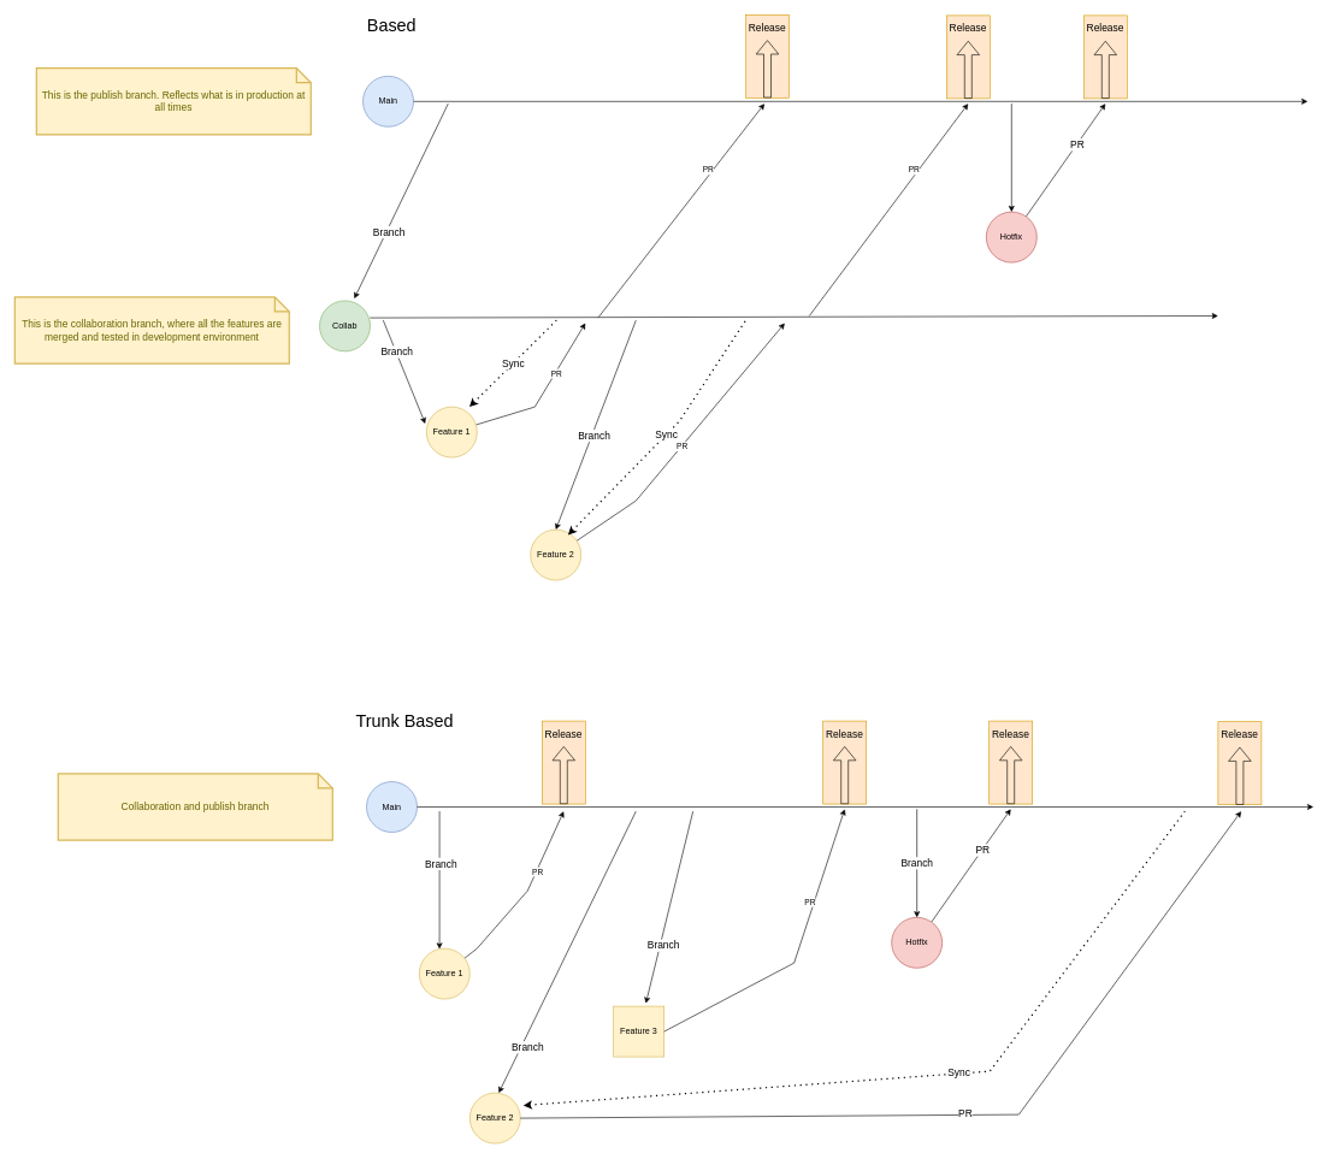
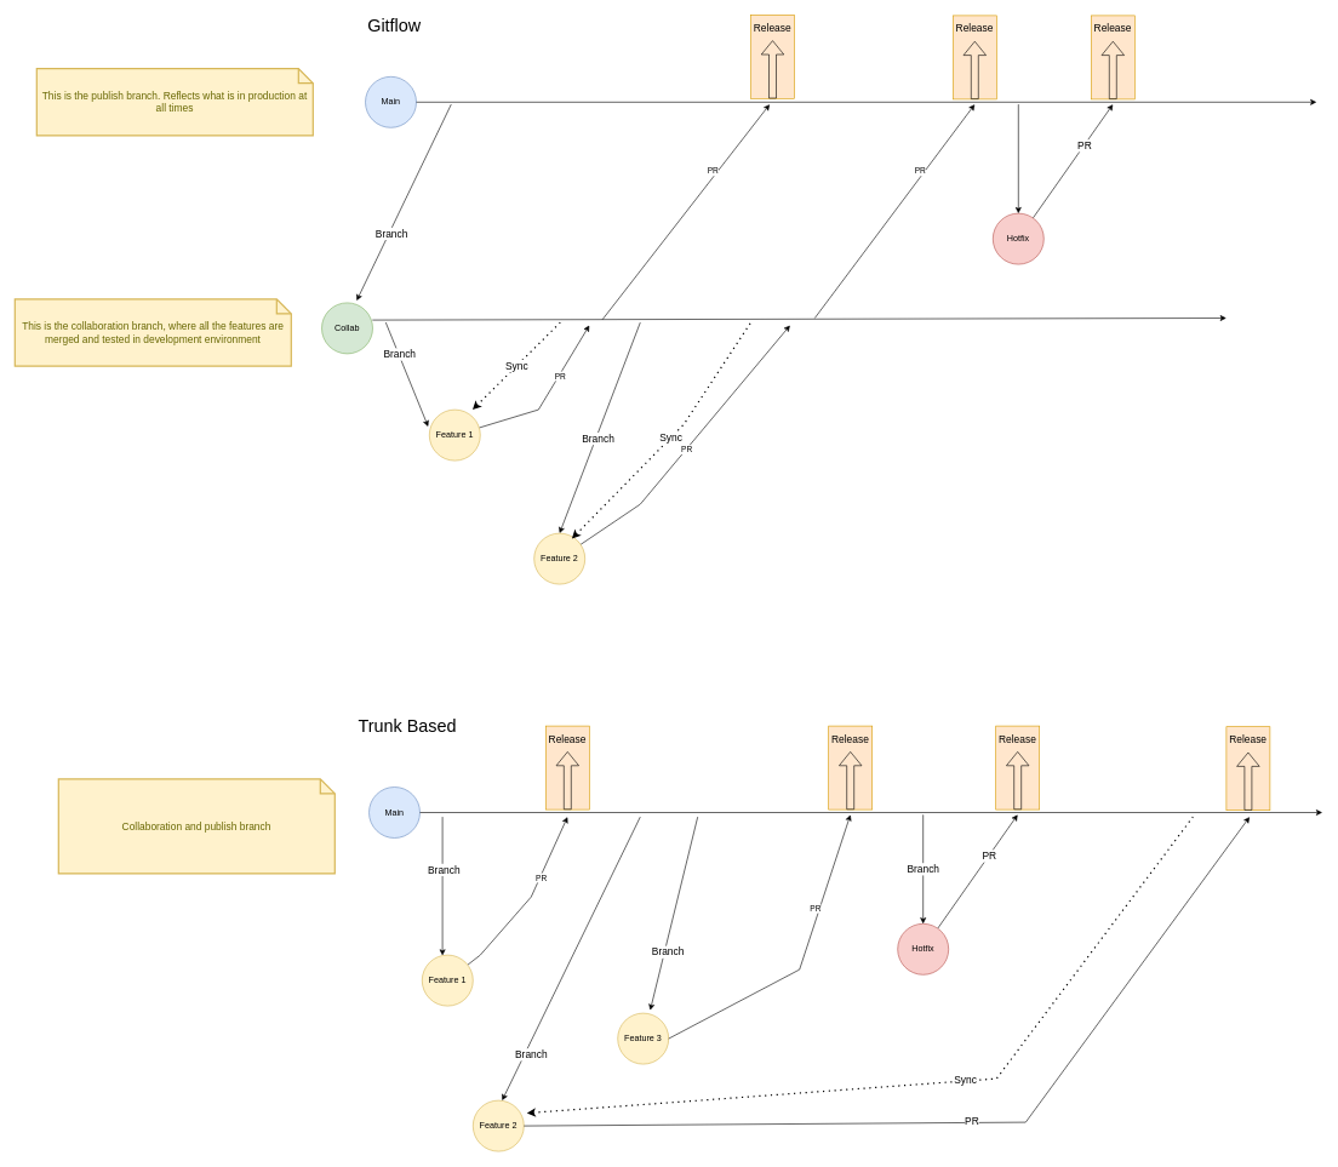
  <mxCell id="0" />
  <mxCell id="1" parent="0" />
  <mxCell id="2" value="Main" style="ellipse;whiteSpace=wrap;html=1;aspect=fixed;fillColor=#dae8fc;strokeColor=#6c8ebf;" vertex="1" parent="1"><mxGeometry x="502" y="105" width="70" height="70" as="geometry" /></mxCell>
  <mxCell id="3" style="edgeStyle=none;rounded=0;orthogonalLoop=1;jettySize=auto;html=1;endArrow=classic;endFill=1;entryX=0.5;entryY=0;entryDx=0;entryDy=0;" edge="1" parent="1" target="10"><mxGeometry relative="1" as="geometry"><mxPoint x="880" y="443" as="sourcePoint" /><mxPoint x="717" y="567" as="targetPoint" /></mxGeometry></mxCell>
  <mxCell id="4" value="Branch" style="edgeLabel;html=1;align=center;verticalAlign=middle;resizable=0;points=[];fontSize=14;" connectable="0" vertex="1" parent="3"><mxGeometry x="0.098" y="2" relative="1" as="geometry"><mxPoint as="offset" /></mxGeometry></mxCell>
  <mxCell id="5" style="edgeStyle=none;rounded=0;orthogonalLoop=1;jettySize=auto;html=1;entryX=-0.024;entryY=0.333;entryDx=0;entryDy=0;endArrow=classic;endFill=1;entryPerimeter=0;" edge="1" parent="1" target="13"><mxGeometry relative="1" as="geometry"><mxPoint x="530" y="443" as="sourcePoint" /></mxGeometry></mxCell>
  <mxCell id="6" value="Branch" style="edgeLabel;html=1;align=center;verticalAlign=middle;resizable=0;points=[];fontSize=14;" connectable="0" vertex="1" parent="5"><mxGeometry x="-0.391" y="1" relative="1" as="geometry"><mxPoint as="offset" /></mxGeometry></mxCell>
  <mxCell id="7" value="Collab" style="ellipse;whiteSpace=wrap;html=1;aspect=fixed;fillColor=#d5e8d4;strokeColor=#82b366;" vertex="1" parent="1"><mxGeometry x="442" y="416" width="70" height="70" as="geometry" /></mxCell>
  <mxCell id="8" style="edgeStyle=none;rounded=0;orthogonalLoop=1;jettySize=auto;html=1;endArrow=classic;endFill=1;" edge="1" parent="1" source="10"><mxGeometry relative="1" as="geometry"><mxPoint x="1086" y="447" as="targetPoint" /><Array as="points"><mxPoint x="880" y="693" /></Array></mxGeometry></mxCell>
  <mxCell id="9" value="PR" style="edgeLabel;html=1;align=center;verticalAlign=middle;resizable=0;points=[];" connectable="0" vertex="1" parent="8"><mxGeometry x="-0.058" relative="1" as="geometry"><mxPoint as="offset" /></mxGeometry></mxCell>
  <mxCell id="10" value="Feature 2" style="ellipse;whiteSpace=wrap;html=1;aspect=fixed;fillColor=#fff2cc;strokeColor=#d6b656;" vertex="1" parent="1"><mxGeometry x="734" y="733" width="70" height="70" as="geometry" /></mxCell>
  <mxCell id="11" style="edgeStyle=none;rounded=0;orthogonalLoop=1;jettySize=auto;html=1;endArrow=classic;endFill=1;" edge="1" parent="1" source="13"><mxGeometry relative="1" as="geometry"><mxPoint x="810" y="447" as="targetPoint" /><Array as="points"><mxPoint x="740" y="563" /></Array></mxGeometry></mxCell>
  <mxCell id="12" value="PR" style="edgeLabel;html=1;align=center;verticalAlign=middle;resizable=0;points=[];" connectable="0" vertex="1" parent="11"><mxGeometry x="0.27" y="-1" relative="1" as="geometry"><mxPoint as="offset" /></mxGeometry></mxCell>
  <mxCell id="13" value="Feature 1" style="ellipse;whiteSpace=wrap;html=1;aspect=fixed;fillColor=#fff2cc;strokeColor=#d6b656;" vertex="1" parent="1"><mxGeometry x="590" y="563" width="70" height="70" as="geometry" /></mxCell>
  <mxCell id="14" value="" style="endArrow=classic;html=1;rounded=0;exitX=0.981;exitY=0.324;exitDx=0;exitDy=0;exitPerimeter=0;" edge="1" parent="1"><mxGeometry width="50" height="50" relative="1" as="geometry"><mxPoint x="511.67" y="439.68" as="sourcePoint" /><mxPoint x="1686" y="437" as="targetPoint" /></mxGeometry></mxCell>
  <mxCell id="15" value="" style="endArrow=classic;html=1;rounded=0;" edge="1" parent="1" source="2"><mxGeometry width="50" height="50" relative="1" as="geometry"><mxPoint x="712.66" y="139.5" as="sourcePoint" /><mxPoint x="1810" y="140" as="targetPoint" /></mxGeometry></mxCell>
  <mxCell id="16" value="" style="endArrow=classic;html=1;rounded=0;" edge="1" parent="1"><mxGeometry width="50" height="50" relative="1" as="geometry"><mxPoint x="828" y="439" as="sourcePoint" /><mxPoint x="1058" y="143" as="targetPoint" /></mxGeometry></mxCell>
  <mxCell id="17" value="PR" style="edgeLabel;html=1;align=center;verticalAlign=middle;resizable=0;points=[];" connectable="0" vertex="1" parent="16"><mxGeometry x="0.356" y="6" relative="1" as="geometry"><mxPoint as="offset" /></mxGeometry></mxCell>
  <mxCell id="18" value="" style="endArrow=classic;html=1;rounded=0;" edge="1" parent="1"><mxGeometry width="50" height="50" relative="1" as="geometry"><mxPoint x="1120" y="437" as="sourcePoint" /><mxPoint x="1340" y="143" as="targetPoint" /></mxGeometry></mxCell>
  <mxCell id="19" value="PR" style="edgeLabel;html=1;align=center;verticalAlign=middle;resizable=0;points=[];" connectable="0" vertex="1" parent="18"><mxGeometry x="0.356" y="6" relative="1" as="geometry"><mxPoint as="offset" /></mxGeometry></mxCell>
- <mxCell id="20" value="&lt;font style=&quot;font-size: 24px&quot;&gt;Based&lt;br&gt;&lt;/font&gt;" style="text;html=1;strokeColor=none;fillColor=none;align=center;verticalAlign=middle;whiteSpace=wrap;rounded=0;" vertex="1" parent="1"><mxGeometry x="512" y="20" width="60" height="30" as="geometry" /></mxCell>
+ <mxCell id="20" value="&lt;font style=&quot;font-size: 24px&quot;&gt;Gitflow&lt;br&gt;&lt;/font&gt;" style="text;html=1;strokeColor=none;fillColor=none;align=center;verticalAlign=middle;whiteSpace=wrap;rounded=0;" vertex="1" parent="1"><mxGeometry x="512" y="20" width="60" height="30" as="geometry" /></mxCell>
  <mxCell id="21" value="" style="group;fillColor=#ffe6cc;strokeColor=#d79b00;" connectable="0" vertex="1" parent="1"><mxGeometry x="1032" y="20" width="60" height="115" as="geometry" /></mxCell>
  <mxCell id="22" value="" style="shape=flexArrow;endArrow=classic;html=1;rounded=0;fontSize=24;" edge="1" parent="21"><mxGeometry width="50" height="50" relative="1" as="geometry"><mxPoint x="30" y="115" as="sourcePoint" /><mxPoint x="30" y="35" as="targetPoint" /></mxGeometry></mxCell>
  <mxCell id="23" value="&lt;font style=&quot;font-size: 14px&quot;&gt;Release&lt;/font&gt;" style="text;html=1;strokeColor=none;fillColor=none;align=center;verticalAlign=middle;whiteSpace=wrap;rounded=0;fontSize=24;" vertex="1" parent="21"><mxGeometry width="60" height="30" as="geometry" /></mxCell>
  <mxCell id="24" value="" style="group;fillColor=#ffe6cc;strokeColor=#d79b00;" connectable="0" vertex="1" parent="1"><mxGeometry x="1310" y="21" width="60" height="115" as="geometry" /></mxCell>
  <mxCell id="25" value="" style="shape=flexArrow;endArrow=classic;html=1;rounded=0;fontSize=24;" edge="1" parent="24"><mxGeometry width="50" height="50" relative="1" as="geometry"><mxPoint x="30" y="115" as="sourcePoint" /><mxPoint x="30" y="35" as="targetPoint" /></mxGeometry></mxCell>
  <mxCell id="26" value="&lt;font style=&quot;font-size: 14px&quot;&gt;Release&lt;/font&gt;" style="text;html=1;strokeColor=none;fillColor=none;align=center;verticalAlign=middle;whiteSpace=wrap;rounded=0;fontSize=24;" vertex="1" parent="24"><mxGeometry width="60" height="30" as="geometry" /></mxCell>
  <mxCell id="27" style="edgeStyle=none;rounded=0;orthogonalLoop=1;jettySize=auto;html=1;fontSize=14;endArrow=classic;endFill=1;" edge="1" parent="1" source="29"><mxGeometry relative="1" as="geometry"><mxPoint x="1530" y="143" as="targetPoint" /></mxGeometry></mxCell>
  <mxCell id="28" value="PR" style="edgeLabel;html=1;align=center;verticalAlign=middle;resizable=0;points=[];fontSize=14;" connectable="0" vertex="1" parent="27"><mxGeometry x="0.278" relative="1" as="geometry"><mxPoint as="offset" /></mxGeometry></mxCell>
  <mxCell id="29" value="Hotfix" style="ellipse;whiteSpace=wrap;html=1;aspect=fixed;fillColor=#f8cecc;strokeColor=#b85450;" vertex="1" parent="1"><mxGeometry x="1365" y="293" width="70" height="70" as="geometry" /></mxCell>
  <mxCell id="30" value="" style="endArrow=classic;html=1;rounded=0;fontSize=14;entryX=0.5;entryY=0;entryDx=0;entryDy=0;" edge="1" parent="1" target="29"><mxGeometry width="50" height="50" relative="1" as="geometry"><mxPoint x="1400" y="143" as="sourcePoint" /><mxPoint x="1460" y="223" as="targetPoint" /></mxGeometry></mxCell>
  <mxCell id="31" value="" style="group;fillColor=#ffe6cc;strokeColor=#d79b00;" connectable="0" vertex="1" parent="1"><mxGeometry x="1500" y="21" width="60" height="115" as="geometry" /></mxCell>
  <mxCell id="32" value="" style="shape=flexArrow;endArrow=classic;html=1;rounded=0;fontSize=24;" edge="1" parent="31"><mxGeometry width="50" height="50" relative="1" as="geometry"><mxPoint x="30" y="115" as="sourcePoint" /><mxPoint x="30" y="35" as="targetPoint" /></mxGeometry></mxCell>
  <mxCell id="33" value="&lt;font style=&quot;font-size: 14px&quot;&gt;Release&lt;/font&gt;" style="text;html=1;strokeColor=none;fillColor=none;align=center;verticalAlign=middle;whiteSpace=wrap;rounded=0;fontSize=24;" vertex="1" parent="31"><mxGeometry width="60" height="30" as="geometry" /></mxCell>
  <mxCell id="34" value="Main" style="ellipse;whiteSpace=wrap;html=1;aspect=fixed;fillColor=#dae8fc;strokeColor=#6c8ebf;" vertex="1" parent="1"><mxGeometry x="507" y="1082" width="70" height="70" as="geometry" /></mxCell>
- <mxCell id="35" value="Feature 3" style="whiteSpace=wrap;html=1;aspect=fixed;fillColor=#fff2cc;strokeColor=#d6b656;rounded=0;" vertex="1" parent="1"><mxGeometry x="849" y="1393" width="70" height="70" as="geometry" /></mxCell>
+ <mxCell id="35" value="Feature 3" style="ellipse;whiteSpace=wrap;html=1;aspect=fixed;fillColor=#fff2cc;strokeColor=#d6b656;" vertex="1" parent="1"><mxGeometry x="849" y="1393" width="70" height="70" as="geometry" /></mxCell>
  <mxCell id="36" style="edgeStyle=none;rounded=0;orthogonalLoop=1;jettySize=auto;html=1;endArrow=classic;endFill=1;" edge="1" parent="1" source="38"><mxGeometry relative="1" as="geometry"><mxPoint x="780" y="1123" as="targetPoint" /><Array as="points"><mxPoint x="660" y="1313" /><mxPoint x="730" y="1233" /></Array><mxPoint x="737.563" y="1405.567" as="sourcePoint" /></mxGeometry></mxCell>
  <mxCell id="37" value="PR" style="edgeLabel;html=1;align=center;verticalAlign=middle;resizable=0;points=[];" connectable="0" vertex="1" parent="36"><mxGeometry x="0.27" y="-1" relative="1" as="geometry"><mxPoint as="offset" /></mxGeometry></mxCell>
  <mxCell id="38" value="Feature 1" style="ellipse;whiteSpace=wrap;html=1;aspect=fixed;fillColor=#fff2cc;strokeColor=#d6b656;" vertex="1" parent="1"><mxGeometry x="580" y="1313" width="70" height="70" as="geometry" /></mxCell>
  <mxCell id="39" value="" style="endArrow=classic;html=1;rounded=0;exitX=1;exitY=0.5;exitDx=0;exitDy=0;" edge="1" parent="1" source="34"><mxGeometry width="50" height="50" relative="1" as="geometry"><mxPoint x="720.66" y="1116.5" as="sourcePoint" /><mxPoint x="1818" y="1117" as="targetPoint" /></mxGeometry></mxCell>
  <mxCell id="40" value="" style="endArrow=classic;html=1;rounded=0;exitX=1;exitY=0.5;exitDx=0;exitDy=0;" edge="1" parent="1" source="35"><mxGeometry width="50" height="50" relative="1" as="geometry"><mxPoint x="997" y="1416" as="sourcePoint" /><mxPoint x="1169" y="1120" as="targetPoint" /><Array as="points"><mxPoint x="1099" y="1333" /></Array></mxGeometry></mxCell>
  <mxCell id="41" value="PR" style="edgeLabel;html=1;align=center;verticalAlign=middle;resizable=0;points=[];" connectable="0" vertex="1" parent="40"><mxGeometry x="0.356" y="6" relative="1" as="geometry"><mxPoint as="offset" /></mxGeometry></mxCell>
  <mxCell id="42" value="&lt;font style=&quot;font-size: 24px&quot;&gt;Trunk Based&lt;br&gt;&lt;/font&gt;" style="text;html=1;strokeColor=none;fillColor=none;align=center;verticalAlign=middle;whiteSpace=wrap;rounded=0;" vertex="1" parent="1"><mxGeometry x="490" y="983" width="140" height="30" as="geometry" /></mxCell>
  <mxCell id="43" value="" style="group;fillColor=#ffe6cc;strokeColor=#d79b00;" connectable="0" vertex="1" parent="1"><mxGeometry x="750" y="998" width="60" height="115" as="geometry" /></mxCell>
  <mxCell id="44" value="" style="shape=flexArrow;endArrow=classic;html=1;rounded=0;fontSize=24;" edge="1" parent="43"><mxGeometry width="50" height="50" relative="1" as="geometry"><mxPoint x="30" y="115" as="sourcePoint" /><mxPoint x="30" y="35" as="targetPoint" /></mxGeometry></mxCell>
  <mxCell id="45" value="&lt;font style=&quot;font-size: 14px&quot;&gt;Release&lt;/font&gt;" style="text;html=1;strokeColor=none;fillColor=none;align=center;verticalAlign=middle;whiteSpace=wrap;rounded=0;fontSize=24;" vertex="1" parent="43"><mxGeometry width="60" height="30" as="geometry" /></mxCell>
  <mxCell id="46" value="" style="group;fillColor=#ffe6cc;strokeColor=#d79b00;" connectable="0" vertex="1" parent="1"><mxGeometry x="1139" y="998" width="60" height="115" as="geometry" /></mxCell>
  <mxCell id="47" value="" style="shape=flexArrow;endArrow=classic;html=1;rounded=0;fontSize=24;" edge="1" parent="46"><mxGeometry width="50" height="50" relative="1" as="geometry"><mxPoint x="30" y="115" as="sourcePoint" /><mxPoint x="30" y="35" as="targetPoint" /></mxGeometry></mxCell>
  <mxCell id="48" value="&lt;font style=&quot;font-size: 14px&quot;&gt;Release&lt;/font&gt;" style="text;html=1;strokeColor=none;fillColor=none;align=center;verticalAlign=middle;whiteSpace=wrap;rounded=0;fontSize=24;" vertex="1" parent="46"><mxGeometry width="60" height="30" as="geometry" /></mxCell>
  <mxCell id="49" style="edgeStyle=none;rounded=0;orthogonalLoop=1;jettySize=auto;html=1;fontSize=14;endArrow=classic;endFill=1;" edge="1" parent="1" source="51"><mxGeometry relative="1" as="geometry"><mxPoint x="1399" y="1120" as="targetPoint" /></mxGeometry></mxCell>
  <mxCell id="50" value="PR" style="edgeLabel;html=1;align=center;verticalAlign=middle;resizable=0;points=[];fontSize=14;" connectable="0" vertex="1" parent="49"><mxGeometry x="0.278" relative="1" as="geometry"><mxPoint as="offset" /></mxGeometry></mxCell>
  <mxCell id="51" value="Hotfix" style="ellipse;whiteSpace=wrap;html=1;aspect=fixed;fillColor=#f8cecc;strokeColor=#b85450;" vertex="1" parent="1"><mxGeometry x="1234" y="1270" width="70" height="70" as="geometry" /></mxCell>
  <mxCell id="52" value="Branch" style="endArrow=classic;html=1;rounded=0;fontSize=14;entryX=0.5;entryY=0;entryDx=0;entryDy=0;" edge="1" parent="1" target="51"><mxGeometry width="50" height="50" relative="1" as="geometry"><mxPoint x="1269" y="1120" as="sourcePoint" /><mxPoint x="1329" y="1200" as="targetPoint" /></mxGeometry></mxCell>
  <mxCell id="53" value="" style="group;fillColor=#ffe6cc;strokeColor=#d79b00;" connectable="0" vertex="1" parent="1"><mxGeometry x="1369" y="998" width="60" height="115" as="geometry" /></mxCell>
  <mxCell id="54" value="" style="shape=flexArrow;endArrow=classic;html=1;rounded=0;fontSize=24;" edge="1" parent="53"><mxGeometry width="50" height="50" relative="1" as="geometry"><mxPoint x="30" y="115" as="sourcePoint" /><mxPoint x="30" y="35" as="targetPoint" /></mxGeometry></mxCell>
  <mxCell id="55" value="&lt;font style=&quot;font-size: 14px&quot;&gt;Release&lt;/font&gt;" style="text;html=1;strokeColor=none;fillColor=none;align=center;verticalAlign=middle;whiteSpace=wrap;rounded=0;fontSize=24;" vertex="1" parent="53"><mxGeometry width="60" height="30" as="geometry" /></mxCell>
  <mxCell id="56" value="" style="endArrow=classic;html=1;rounded=0;fontSize=14;" edge="1" parent="1"><mxGeometry width="50" height="50" relative="1" as="geometry"><mxPoint x="620" y="143" as="sourcePoint" /><mxPoint x="490" y="413" as="targetPoint" /></mxGeometry></mxCell>
  <mxCell id="57" value="Branch" style="edgeLabel;html=1;align=center;verticalAlign=middle;resizable=0;points=[];fontSize=14;" connectable="0" vertex="1" parent="56"><mxGeometry x="0.308" y="3" relative="1" as="geometry"><mxPoint as="offset" /></mxGeometry></mxCell>
  <mxCell id="58" value="" style="endArrow=classic;html=1;rounded=0;fontSize=14;entryX=0.4;entryY=0.01;entryDx=0;entryDy=0;entryPerimeter=0;" edge="1" parent="1" target="38"><mxGeometry width="50" height="50" relative="1" as="geometry"><mxPoint x="608" y="1123" as="sourcePoint" /><mxPoint x="610" y="1303" as="targetPoint" /></mxGeometry></mxCell>
  <mxCell id="59" value="Branch" style="edgeLabel;html=1;align=center;verticalAlign=middle;resizable=0;points=[];fontSize=14;" connectable="0" vertex="1" parent="58"><mxGeometry x="-0.248" y="1" relative="1" as="geometry"><mxPoint as="offset" /></mxGeometry></mxCell>
  <mxCell id="60" value="" style="endArrow=classic;html=1;rounded=0;fontSize=14;entryX=0.638;entryY=-0.057;entryDx=0;entryDy=0;entryPerimeter=0;" edge="1" parent="1" target="35"><mxGeometry width="50" height="50" relative="1" as="geometry"><mxPoint x="959" y="1123" as="sourcePoint" /><mxPoint x="939" y="1293" as="targetPoint" /></mxGeometry></mxCell>
  <mxCell id="61" value="Branch" style="edgeLabel;html=1;align=center;verticalAlign=middle;resizable=0;points=[];fontSize=14;" connectable="0" vertex="1" parent="60"><mxGeometry x="0.388" y="4" relative="1" as="geometry"><mxPoint as="offset" /></mxGeometry></mxCell>
  <mxCell id="62" value="Feature 2" style="ellipse;whiteSpace=wrap;html=1;aspect=fixed;fillColor=#fff2cc;strokeColor=#d6b656;" vertex="1" parent="1"><mxGeometry x="650" y="1513" width="70" height="70" as="geometry" /></mxCell>
  <mxCell id="63" value="" style="endArrow=classic;html=1;rounded=0;fontSize=14;" edge="1" parent="1"><mxGeometry width="50" height="50" relative="1" as="geometry"><mxPoint x="880" y="1123" as="sourcePoint" /><mxPoint x="690" y="1513" as="targetPoint" /></mxGeometry></mxCell>
  <mxCell id="64" value="Branch" style="edgeLabel;html=1;align=center;verticalAlign=middle;resizable=0;points=[];fontSize=14;" connectable="0" vertex="1" parent="63"><mxGeometry x="0.657" y="8" relative="1" as="geometry"><mxPoint as="offset" /></mxGeometry></mxCell>
  <mxCell id="65" value="" style="endArrow=classic;html=1;rounded=0;fontSize=14;exitX=1;exitY=0.5;exitDx=0;exitDy=0;" edge="1" parent="1" source="62"><mxGeometry width="50" height="50" relative="1" as="geometry"><mxPoint x="760" y="1603" as="sourcePoint" /><mxPoint x="1718" y="1123" as="targetPoint" /><Array as="points"><mxPoint x="1410" y="1543" /></Array></mxGeometry></mxCell>
  <mxCell id="66" value="PR" style="edgeLabel;html=1;align=center;verticalAlign=middle;resizable=0;points=[];fontSize=14;" connectable="0" vertex="1" parent="65"><mxGeometry x="0.018" y="2" relative="1" as="geometry"><mxPoint as="offset" /></mxGeometry></mxCell>
  <mxCell id="67" value="" style="group;fillColor=#ffe6cc;strokeColor=#d79b00;" connectable="0" vertex="1" parent="1"><mxGeometry x="1686" y="999" width="60" height="115" as="geometry" /></mxCell>
  <mxCell id="68" value="" style="shape=flexArrow;endArrow=classic;html=1;rounded=0;fontSize=24;" edge="1" parent="67"><mxGeometry width="50" height="50" relative="1" as="geometry"><mxPoint x="30" y="115" as="sourcePoint" /><mxPoint x="30" y="35" as="targetPoint" /></mxGeometry></mxCell>
  <mxCell id="69" value="&lt;font style=&quot;font-size: 14px&quot;&gt;Release&lt;/font&gt;" style="text;html=1;strokeColor=none;fillColor=none;align=center;verticalAlign=middle;whiteSpace=wrap;rounded=0;fontSize=24;" vertex="1" parent="67"><mxGeometry width="60" height="30" as="geometry" /></mxCell>
  <mxCell id="70" value="" style="endArrow=none;dashed=1;html=1;dashPattern=1 3;strokeWidth=2;rounded=0;fontSize=14;exitX=1.057;exitY=0.248;exitDx=0;exitDy=0;exitPerimeter=0;startArrow=classic;startFill=1;" edge="1" parent="1" source="62"><mxGeometry width="50" height="50" relative="1" as="geometry"><mxPoint x="1030" y="1523" as="sourcePoint" /><mxPoint x="1640" y="1123" as="targetPoint" /><Array as="points"><mxPoint x="1370" y="1483" /></Array></mxGeometry></mxCell>
  <mxCell id="71" value="Sync" style="edgeLabel;html=1;align=center;verticalAlign=middle;resizable=0;points=[];fontSize=14;" connectable="0" vertex="1" parent="70"><mxGeometry x="0.101" y="2" relative="1" as="geometry"><mxPoint as="offset" /></mxGeometry></mxCell>
  <mxCell id="72" value="This is the collaboration branch, where all the features are merged and tested in development environment" style="shape=note;strokeWidth=2;fontSize=14;size=20;whiteSpace=wrap;html=1;fillColor=#fff2cc;strokeColor=#d6b656;fontColor=#666600;" vertex="1" parent="1"><mxGeometry x="20" y="411" width="380" height="92" as="geometry" /></mxCell>
  <mxCell id="73" value="This is the publish branch. Reflects what is in production at all times" style="shape=note;strokeWidth=2;fontSize=14;size=20;whiteSpace=wrap;html=1;fillColor=#fff2cc;strokeColor=#d6b656;fontColor=#666600;" vertex="1" parent="1"><mxGeometry x="50" y="94" width="380" height="92" as="geometry" /></mxCell>
- <mxCell id="74" value="Collaboration and publish branch" style="shape=note;strokeWidth=2;fontSize=14;size=20;whiteSpace=wrap;html=1;fillColor=#fff2cc;strokeColor=#d6b656;fontColor=#666600;" vertex="1" parent="1"><mxGeometry x="80" y="1071" width="380" height="92" as="geometry" /></mxCell>
+ <mxCell id="74" value="Collaboration and publish branch" style="shape=note;strokeWidth=2;fontSize=14;size=20;whiteSpace=wrap;html=1;fillColor=#fff2cc;strokeColor=#d6b656;fontColor=#666600;" vertex="1" parent="1"><mxGeometry x="80" y="1071" width="380" height="130" as="geometry" /></mxCell>
  <mxCell id="75" value="Sync" style="endArrow=none;dashed=1;html=1;dashPattern=1 3;strokeWidth=2;rounded=0;fontSize=14;exitX=0.848;exitY=0;exitDx=0;exitDy=0;exitPerimeter=0;startArrow=classic;startFill=1;" edge="1" parent="1" source="13"><mxGeometry width="50" height="50" relative="1" as="geometry"><mxPoint x="690" y="533" as="sourcePoint" /><mxPoint x="770" y="443" as="targetPoint" /></mxGeometry></mxCell>
  <mxCell id="76" value="Sync" style="endArrow=none;dashed=1;html=1;dashPattern=1 3;strokeWidth=2;rounded=0;fontSize=14;exitX=0.743;exitY=0.105;exitDx=0;exitDy=0;exitPerimeter=0;startArrow=classic;startFill=1;" edge="1" parent="1" source="10"><mxGeometry width="50" height="50" relative="1" as="geometry"><mxPoint x="911.36" y="606" as="sourcePoint" /><mxPoint x="1032" y="443" as="targetPoint" /><Array as="points"><mxPoint x="940" y="583" /></Array></mxGeometry></mxCell>
